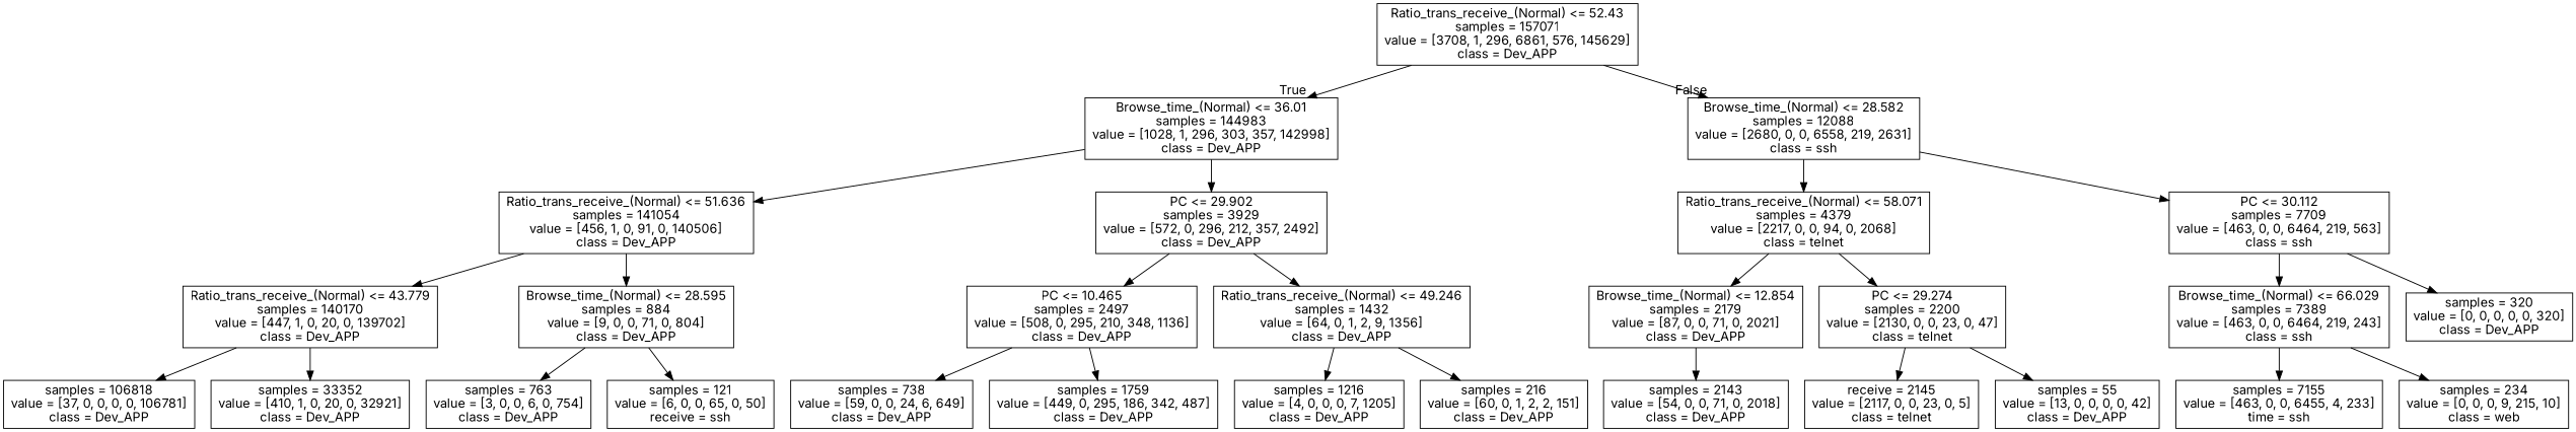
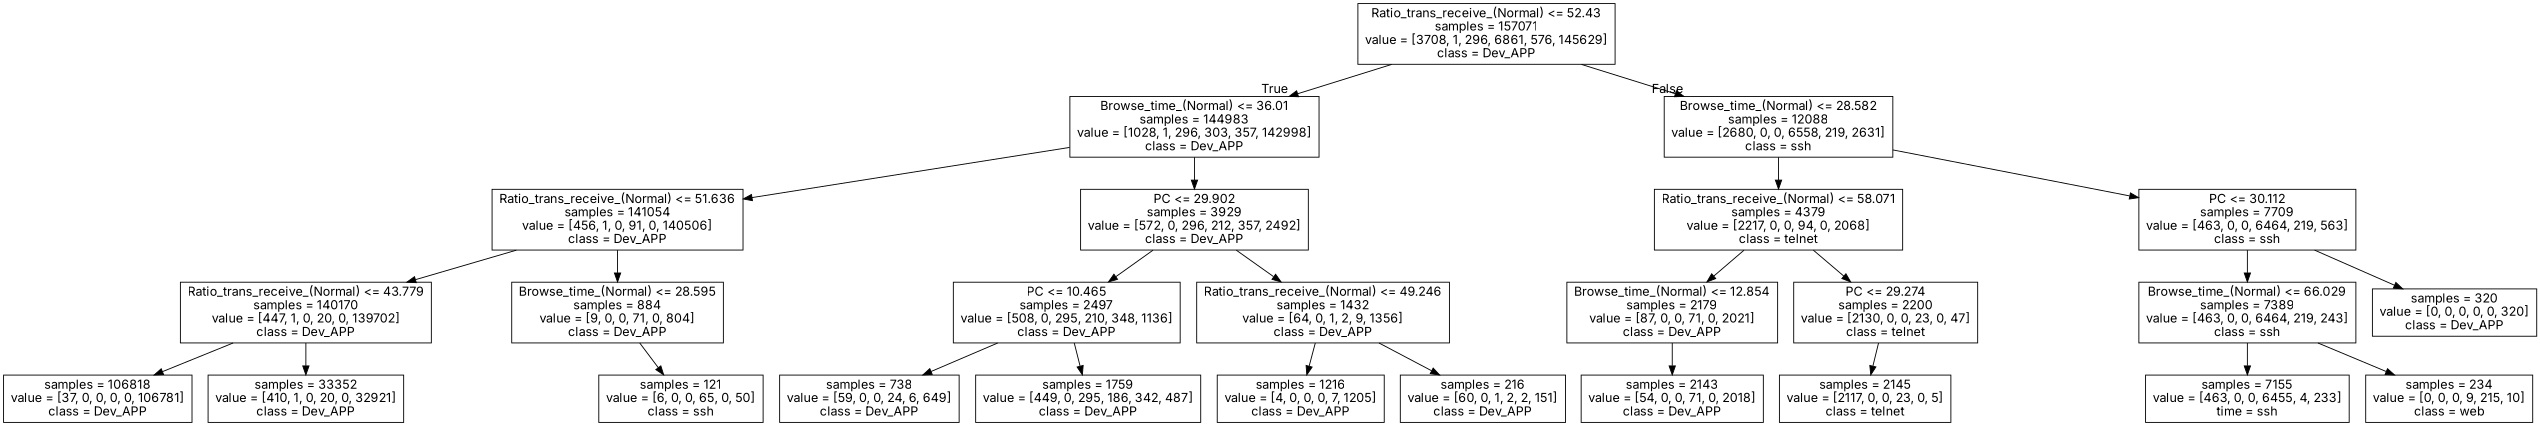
  digraph {
    fontname=Inter
    node [fontname=Inter shape=box]
    edge [fontname=Inter]
    n1 [label="Ratio_trans_receive_(Normal) <= 52.43\nsamples = 157071\nvalue = [3708, 1, 296, 6861, 576, 145629]\nclass = Dev_APP"]
    n2 [label="Browse_time_(Normal) <= 36.01\nsamples = 144983\nvalue = [1028, 1, 296, 303, 357, 142998]\nclass = Dev_APP"]
    n3 [label="Browse_time_(Normal) <= 28.582\nsamples = 12088\nvalue = [2680, 0, 0, 6558, 219, 2631]\nclass = ssh"]
    n4 [label="Ratio_trans_receive_(Normal) <= 51.636\nsamples = 141054\nvalue = [456, 1, 0, 91, 0, 140506]\nclass = Dev_APP"]
    n5 [label="PC <= 29.902\nsamples = 3929\nvalue = [572, 0, 296, 212, 357, 2492]\nclass = Dev_APP"]
    n6 [label="Ratio_trans_receive_(Normal) <= 58.071\nsamples = 4379\nvalue = [2217, 0, 0, 94, 0, 2068]\nclass = telnet"]
    n7 [label="PC <= 30.112\nsamples = 7709\nvalue = [463, 0, 0, 6464, 219, 563]\nclass = ssh"]
    n8 [label="Ratio_trans_receive_(Normal) <= 43.779\nsamples = 140170\nvalue = [447, 1, 0, 20, 0, 139702]\nclass = Dev_APP"]
    n9 [label="Browse_time_(Normal) <= 28.595\nsamples = 884\nvalue = [9, 0, 0, 71, 0, 804]\nclass = Dev_APP"]
    n10 [label="PC <= 10.465\nsamples = 2497\nvalue = [508, 0, 295, 210, 348, 1136]\nclass = Dev_APP"]
    n11 [label="Ratio_trans_receive_(Normal) <= 49.246\nsamples = 1432\nvalue = [64, 0, 1, 2, 9, 1356]\nclass = Dev_APP"]
    n12 [label="samples = 106818\nvalue = [37, 0, 0, 0, 0, 106781]\nclass = Dev_APP"]
    n13 [label="samples = 33352\nvalue = [410, 1, 0, 20, 0, 32921]\nclass = Dev_APP"]
-   n14 [label="samples = 763\nvalue = [3, 0, 0, 6, 0, 754]\nclass = Dev_APP"]
-   n15 [label="samples = 121\nvalue = [6, 0, 0, 65, 0, 50]\nreceive = ssh"]
+   n15 [label="samples = 121\nvalue = [6, 0, 0, 65, 0, 50]\nclass = ssh"]
    n16 [label="samples = 738\nvalue = [59, 0, 0, 24, 6, 649]\nclass = Dev_APP"]
    n17 [label="samples = 1759\nvalue = [449, 0, 295, 186, 342, 487]\nclass = Dev_APP"]
    n18 [label="samples = 1216\nvalue = [4, 0, 0, 0, 7, 1205]\nclass = Dev_APP"]
    n19 [label="samples = 216\nvalue = [60, 0, 1, 2, 2, 151]\nclass = Dev_APP"]
    n20 [label="Browse_time_(Normal) <= 12.854\nsamples = 2179\nvalue = [87, 0, 0, 71, 0, 2021]\nclass = Dev_APP"]
    n21 [label="PC <= 29.274\nsamples = 2200\nvalue = [2130, 0, 0, 23, 0, 47]\nclass = telnet"]
    n22 [label="Browse_time_(Normal) <= 66.029\nsamples = 7389\nvalue = [463, 0, 0, 6464, 219, 243]\nclass = ssh"]
    n23 [label="samples = 320\nvalue = [0, 0, 0, 0, 0, 320]\nclass = Dev_APP"]
    n24 [label="samples = 2143\nvalue = [54, 0, 0, 71, 0, 2018]\nclass = Dev_APP"]
-   n25 [label="receive = 2145\nvalue = [2117, 0, 0, 23, 0, 5]\nclass = telnet"]
-   n26 [label="samples = 55\nvalue = [13, 0, 0, 0, 0, 42]\nclass = Dev_APP"]
+   n25 [label="samples = 2145\nvalue = [2117, 0, 0, 23, 0, 5]\nclass = telnet"]
    n27 [label="samples = 7155\nvalue = [463, 0, 0, 6455, 4, 233]\ntime = ssh"]
    n28 [label="samples = 234\nvalue = [0, 0, 0, 9, 215, 10]\nclass = web"]
    n1 -> n2 [headlabel=True labelangle=45 labeldistance=2.5]
    n1 -> n3 [headlabel=False labelangle=-45 labeldistance=2.5]
    n2 -> n4
    n2 -> n5
    n3 -> n6
    n3 -> n7
    n4 -> n8
    n4 -> n9
    n5 -> n10
    n5 -> n11
    n6 -> n20
    n6 -> n21
    n7 -> n22
    n7 -> n23
    n8 -> n12
    n8 -> n13
-   n9 -> n14
    n9 -> n15
    n10 -> n16
    n10 -> n17
    n11 -> n18
    n11 -> n19
    n20 -> n24
    n21 -> n25
-   n21 -> n26
    n22 -> n27
    n22 -> n28
  }
